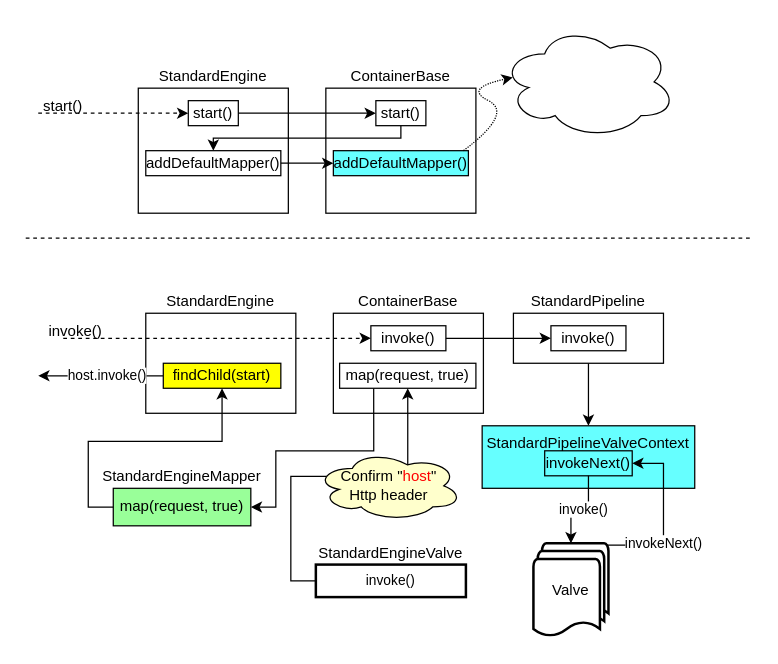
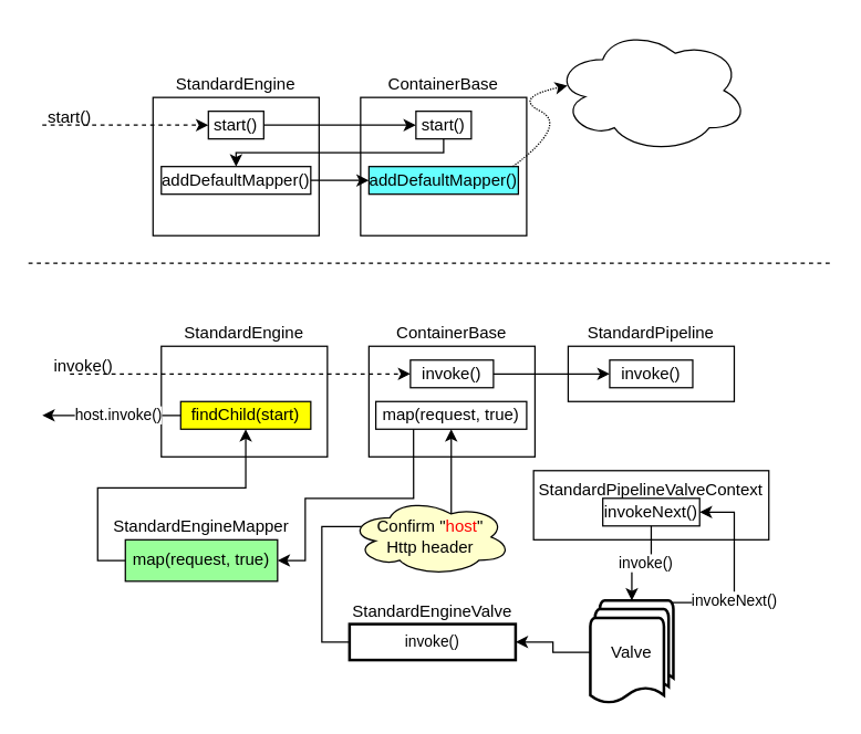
  <mxCell id="0" />
  <mxCell id="1" parent="0" />
- <mxCell id="2" value="" style="edgeStyle=orthogonalEdgeStyle;rounded=0;orthogonalLoop=1;jettySize=auto;html=1;" edge="1" parent="1" source="3" target="23"><mxGeometry relative="1" as="geometry" /></mxCell>
  <mxCell id="3" value="StandardPipeline" style="rounded=0;whiteSpace=wrap;html=1;labelPosition=center;verticalLabelPosition=top;align=center;verticalAlign=bottom;" vertex="1" parent="1"><mxGeometry x="410" y="250" width="120" height="40" as="geometry" /></mxCell>
  <mxCell id="4" value="" style="ellipse;shape=cloud;whiteSpace=wrap;html=1;" vertex="1" parent="1"><mxGeometry x="400" width="140" height="90" as="geometry" y="20" /></mxCell>
  <mxCell id="5" value="ContainerBase" style="rounded=0;whiteSpace=wrap;html=1;labelPosition=center;verticalLabelPosition=top;align=center;verticalAlign=bottom;" vertex="1" parent="1"><mxGeometry x="260" y="70" width="120" height="100" as="geometry" /></mxCell>
  <mxCell id="6" value="StandardEngine" style="rounded=0;whiteSpace=wrap;html=1;verticalAlign=bottom;labelPosition=center;verticalLabelPosition=top;align=center;" vertex="1" parent="1"><mxGeometry x="110" y="70" width="120" height="100" as="geometry" /></mxCell>
  <mxCell id="7" value="" style="endArrow=classic;html=1;rounded=0;entryX=0;entryY=0.5;entryDx=0;entryDy=0;dashed=1;" edge="1" parent="1" target="9"><mxGeometry width="50" height="50" relative="1" as="geometry"><mxPoint x="30" y="90" as="sourcePoint" /><mxPoint x="110" y="100.1" as="targetPoint" /></mxGeometry></mxCell>
  <mxCell id="8" style="edgeStyle=orthogonalEdgeStyle;rounded=0;orthogonalLoop=1;jettySize=auto;html=1;exitX=1;exitY=0.5;exitDx=0;exitDy=0;entryX=0;entryY=0.5;entryDx=0;entryDy=0;" edge="1" parent="1" source="9" target="11"><mxGeometry relative="1" as="geometry" /></mxCell>
  <mxCell id="9" value="start()" style="text;html=1;strokeColor=default;fillColor=none;align=center;verticalAlign=middle;whiteSpace=wrap;rounded=0;" vertex="1" parent="1"><mxGeometry x="150" y="80" width="40" height="20" as="geometry" /></mxCell>
  <mxCell id="10" style="edgeStyle=orthogonalEdgeStyle;rounded=0;orthogonalLoop=1;jettySize=auto;html=1;exitX=0.5;exitY=1;exitDx=0;exitDy=0;entryX=0.5;entryY=0;entryDx=0;entryDy=0;" edge="1" parent="1" source="11" target="14"><mxGeometry relative="1" as="geometry"><Array as="points"><mxPoint x="320" y="110" /><mxPoint x="170" y="110" /></Array></mxGeometry></mxCell>
  <mxCell id="11" value="start()" style="text;html=1;strokeColor=default;fillColor=none;align=center;verticalAlign=middle;whiteSpace=wrap;rounded=0;" vertex="1" parent="1"><mxGeometry x="300" y="80" width="40" height="20" as="geometry" /></mxCell>
  <mxCell id="12" value="addDefaultMapper()" style="text;html=1;strokeColor=default;fillColor=#66FFFF;align=center;verticalAlign=middle;whiteSpace=wrap;rounded=0;" vertex="1" parent="1"><mxGeometry x="266" y="120" width="108" height="20" as="geometry" /></mxCell>
  <mxCell id="13" style="edgeStyle=orthogonalEdgeStyle;rounded=0;orthogonalLoop=1;jettySize=auto;html=1;exitX=1;exitY=0.5;exitDx=0;exitDy=0;entryX=0;entryY=0.5;entryDx=0;entryDy=0;" edge="1" parent="1" source="14" target="12"><mxGeometry relative="1" as="geometry" /></mxCell>
  <mxCell id="14" value="addDefaultMapper()" style="text;html=1;strokeColor=default;fillColor=none;align=center;verticalAlign=middle;whiteSpace=wrap;rounded=0;" vertex="1" parent="1"><mxGeometry x="116" y="120" width="108" height="20" as="geometry" /></mxCell>
  <mxCell id="15" value="" style="curved=1;endArrow=classic;html=1;rounded=0;dashed=1;dashPattern=1 1;entryX=0.068;entryY=0.46;entryDx=0;entryDy=0;entryPerimeter=0;" edge="1" parent="1" target="4"><mxGeometry width="50" height="50" relative="1" as="geometry"><mxPoint x="370" y="120" as="sourcePoint" /><mxPoint x="430" y="50" as="targetPoint" /><Array as="points"><mxPoint x="410" y="90" /><mxPoint x="370" y="70" /></Array></mxGeometry></mxCell>
  <mxCell id="16" value="" style="endArrow=none;dashed=1;html=1;rounded=0;" edge="1" parent="1"><mxGeometry width="50" height="50" relative="1" as="geometry"><mxPoint y="190" as="sourcePoint" x="20" /><mxPoint x="600" y="190" as="targetPoint" /></mxGeometry></mxCell>
  <mxCell id="17" value="StandardEngine" style="rounded=0;whiteSpace=wrap;html=1;labelPosition=center;verticalLabelPosition=top;align=center;verticalAlign=bottom;" vertex="1" parent="1"><mxGeometry x="116" y="250" width="120" height="80" as="geometry" /></mxCell>
  <mxCell id="18" value="ContainerBase" style="rounded=0;whiteSpace=wrap;html=1;labelPosition=center;verticalLabelPosition=top;align=center;verticalAlign=bottom;" vertex="1" parent="1"><mxGeometry x="266" y="250" width="120" height="80" as="geometry" /></mxCell>
  <mxCell id="19" style="edgeStyle=orthogonalEdgeStyle;rounded=0;orthogonalLoop=1;jettySize=auto;html=1;exitX=1;exitY=0.5;exitDx=0;exitDy=0;entryX=0;entryY=0.5;entryDx=0;entryDy=0;" edge="1" parent="1" source="20" target="22"><mxGeometry relative="1" as="geometry" /></mxCell>
  <mxCell id="20" value="invoke()" style="text;html=1;strokeColor=default;fillColor=none;align=center;verticalAlign=middle;whiteSpace=wrap;rounded=0;" vertex="1" parent="1"><mxGeometry x="296" y="260" width="60" height="20" as="geometry" /></mxCell>
  <mxCell id="21" value="" style="endArrow=classic;html=1;rounded=0;entryX=0;entryY=0.5;entryDx=0;entryDy=0;dashed=1;" edge="1" parent="1" target="20"><mxGeometry width="50" height="50" relative="1" as="geometry"><mxPoint x="50" y="270" as="sourcePoint" /><mxPoint x="100" y="270" as="targetPoint" /></mxGeometry></mxCell>
  <mxCell id="22" value="invoke()" style="text;html=1;strokeColor=default;fillColor=none;align=center;verticalAlign=middle;whiteSpace=wrap;rounded=0;" vertex="1" parent="1"><mxGeometry x="440" y="260" width="60" height="20" as="geometry" /></mxCell>
- <mxCell id="23" value="StandardPipelineValveContext" style="whiteSpace=wrap;html=1;verticalAlign=top;rounded=0;labelPosition=center;verticalLabelPosition=middle;align=center;fillColor=#66ffff;" vertex="1" parent="1"><mxGeometry x="385" y="340" width="170" height="50" as="geometry" /></mxCell>
+ <mxCell id="23" value="StandardPipelineValveContext" style="whiteSpace=wrap;html=1;verticalAlign=top;rounded=0;labelPosition=center;verticalLabelPosition=middle;align=center;" vertex="1" parent="1"><mxGeometry x="385" y="340" width="170" height="50" as="geometry" /></mxCell>
  <mxCell id="24" style="edgeStyle=orthogonalEdgeStyle;rounded=0;orthogonalLoop=1;jettySize=auto;html=1;exitX=0.5;exitY=1;exitDx=0;exitDy=0;entryX=0.5;entryY=0;entryDx=0;entryDy=0;entryPerimeter=0;" edge="1" parent="1" source="26" target="30"><mxGeometry relative="1" as="geometry" /></mxCell>
  <mxCell id="25" value="invoke()" style="edgeLabel;html=1;align=center;verticalAlign=middle;resizable=0;points=[];" vertex="1" connectable="0" parent="24"><mxGeometry x="-0.055" y="-1" relative="1" as="geometry"><mxPoint as="offset" /></mxGeometry></mxCell>
  <mxCell id="26" value="invokeNext()" style="text;html=1;strokeColor=default;fillColor=none;align=center;verticalAlign=middle;whiteSpace=wrap;rounded=0;" vertex="1" parent="1"><mxGeometry x="435" y="360" width="70" height="20" as="geometry" /></mxCell>
  <mxCell id="27" style="edgeStyle=orthogonalEdgeStyle;rounded=0;orthogonalLoop=1;jettySize=auto;html=1;exitX=0.98;exitY=0.02;exitDx=0;exitDy=0;exitPerimeter=0;entryX=1;entryY=0.5;entryDx=0;entryDy=0;" edge="1" parent="1" source="30" target="26"><mxGeometry relative="1" as="geometry"><Array as="points"><mxPoint x="530" y="435" /><mxPoint x="530" y="370" /></Array></mxGeometry></mxCell>
  <mxCell id="28" value="invokeNext()" style="edgeLabel;html=1;align=center;verticalAlign=middle;resizable=0;points=[];" vertex="1" connectable="0" parent="27"><mxGeometry x="-0.304" y="1" relative="1" as="geometry"><mxPoint as="offset" /></mxGeometry></mxCell>
+ <mxCell id="29" value="" style="edgeStyle=orthogonalEdgeStyle;rounded=0;orthogonalLoop=1;jettySize=auto;html=1;" edge="1" parent="1" source="30" target="32"><mxGeometry relative="1" as="geometry" /></mxCell>
  <mxCell id="30" value="Valve" style="strokeWidth=2;html=1;shape=mxgraph.flowchart.multi-document;whiteSpace=wrap;" vertex="1" parent="1"><mxGeometry x="426" y="434" width="60" height="75" as="geometry" /></mxCell>
  <mxCell id="31" style="edgeStyle=orthogonalEdgeStyle;rounded=0;orthogonalLoop=1;jettySize=auto;html=1;exitX=0;exitY=0.5;exitDx=0;exitDy=0;" edge="1" parent="1" source="32" target="35"><mxGeometry relative="1" as="geometry"><mxPoint x="280" y="370" as="targetPoint" /></mxGeometry></mxCell>
  <mxCell id="32" value="StandardEngineValve" style="whiteSpace=wrap;html=1;strokeWidth=2;labelPosition=center;verticalLabelPosition=top;align=center;verticalAlign=bottom;" vertex="1" parent="1"><mxGeometry x="252" y="451" width="120" height="26" as="geometry" /></mxCell>
  <mxCell id="33" value="&lt;span style=&quot;color: rgb(0, 0, 0); font-family: Helvetica; font-size: 11px; font-style: normal; font-variant-ligatures: normal; font-variant-caps: normal; font-weight: 400; letter-spacing: normal; orphans: 2; text-align: center; text-indent: 0px; text-transform: none; widows: 2; word-spacing: 0px; -webkit-text-stroke-width: 0px; background-color: rgb(255, 255, 255); text-decoration-thickness: initial; text-decoration-style: initial; text-decoration-color: initial; float: none; display: inline !important;&quot;&gt;invoke()&lt;/span&gt;" style="text;html=1;strokeColor=none;fillColor=none;align=center;verticalAlign=middle;whiteSpace=wrap;rounded=0;" vertex="1" parent="1"><mxGeometry x="282" y="454" width="60" height="20" as="geometry" /></mxCell>
  <mxCell id="34" style="edgeStyle=orthogonalEdgeStyle;rounded=0;orthogonalLoop=1;jettySize=auto;html=1;exitX=0.25;exitY=1;exitDx=0;exitDy=0;entryX=1;entryY=0.5;entryDx=0;entryDy=0;" edge="1" parent="1" source="35" target="38"><mxGeometry relative="1" as="geometry"><Array as="points"><mxPoint x="298" y="360" /><mxPoint x="220" y="360" /><mxPoint x="220" y="405" /></Array></mxGeometry></mxCell>
  <mxCell id="35" value="map(request, true)" style="rounded=0;whiteSpace=wrap;html=1;" vertex="1" parent="1"><mxGeometry x="271" y="290" width="109" height="20" as="geometry" /></mxCell>
  <mxCell id="36" value="StandardEngineMapper" style="rounded=0;whiteSpace=wrap;html=1;labelPosition=center;verticalLabelPosition=top;align=center;verticalAlign=bottom;fillColor=#99FF99;" vertex="1" parent="1"><mxGeometry x="90" y="390" width="110" height="30" as="geometry" /></mxCell>
  <mxCell id="37" style="edgeStyle=orthogonalEdgeStyle;rounded=0;orthogonalLoop=1;jettySize=auto;html=1;exitX=0;exitY=0.5;exitDx=0;exitDy=0;entryX=0.5;entryY=1;entryDx=0;entryDy=0;" edge="1" parent="1" source="38" target="41"><mxGeometry relative="1" as="geometry" /></mxCell>
  <mxCell id="38" value="map(request, true)" style="text;html=1;strokeColor=none;fillColor=none;align=center;verticalAlign=middle;whiteSpace=wrap;rounded=0;" vertex="1" parent="1"><mxGeometry x="90" y="395" width="110" height="20" as="geometry" /></mxCell>
  <mxCell id="39" style="edgeStyle=orthogonalEdgeStyle;rounded=0;orthogonalLoop=1;jettySize=auto;html=1;exitX=0;exitY=0.5;exitDx=0;exitDy=0;" edge="1" parent="1" source="41"><mxGeometry relative="1" as="geometry"><mxPoint x="30" y="300" as="targetPoint" /></mxGeometry></mxCell>
  <mxCell id="40" value="host.invoke()" style="edgeLabel;html=1;align=center;verticalAlign=middle;resizable=0;points=[];" vertex="1" connectable="0" parent="39"><mxGeometry x="0.18" y="-2" relative="1" as="geometry"><mxPoint x="13" y="1" as="offset" /></mxGeometry></mxCell>
  <mxCell id="41" value="findChild(start)" style="whiteSpace=wrap;html=1;fillColor=#FFFF00;" vertex="1" parent="1"><mxGeometry x="130" y="290" width="94" height="20" as="geometry" /></mxCell>
  <mxCell id="42" value="start()" style="text;html=1;strokeColor=none;fillColor=none;align=center;verticalAlign=middle;whiteSpace=wrap;rounded=0;" vertex="1" parent="1"><mxGeometry y="70" width="60" height="30" as="geometry" x="20" /></mxCell>
  <mxCell id="43" value="invoke()" style="text;html=1;strokeColor=none;fillColor=none;align=center;verticalAlign=middle;whiteSpace=wrap;rounded=0;" vertex="1" parent="1"><mxGeometry x="30" y="250" width="60" height="30" as="geometry" /></mxCell>
  <mxCell id="44" value="Confirm &quot;&lt;font color=&quot;#ff0000&quot;&gt;host&lt;/font&gt;&quot;&lt;br&gt;Http header" style="ellipse;shape=cloud;whiteSpace=wrap;html=1;fillColor=#FFFFCC;" vertex="1" parent="1"><mxGeometry x="252" y="360" width="117" height="56" as="geometry" /></mxCell>
